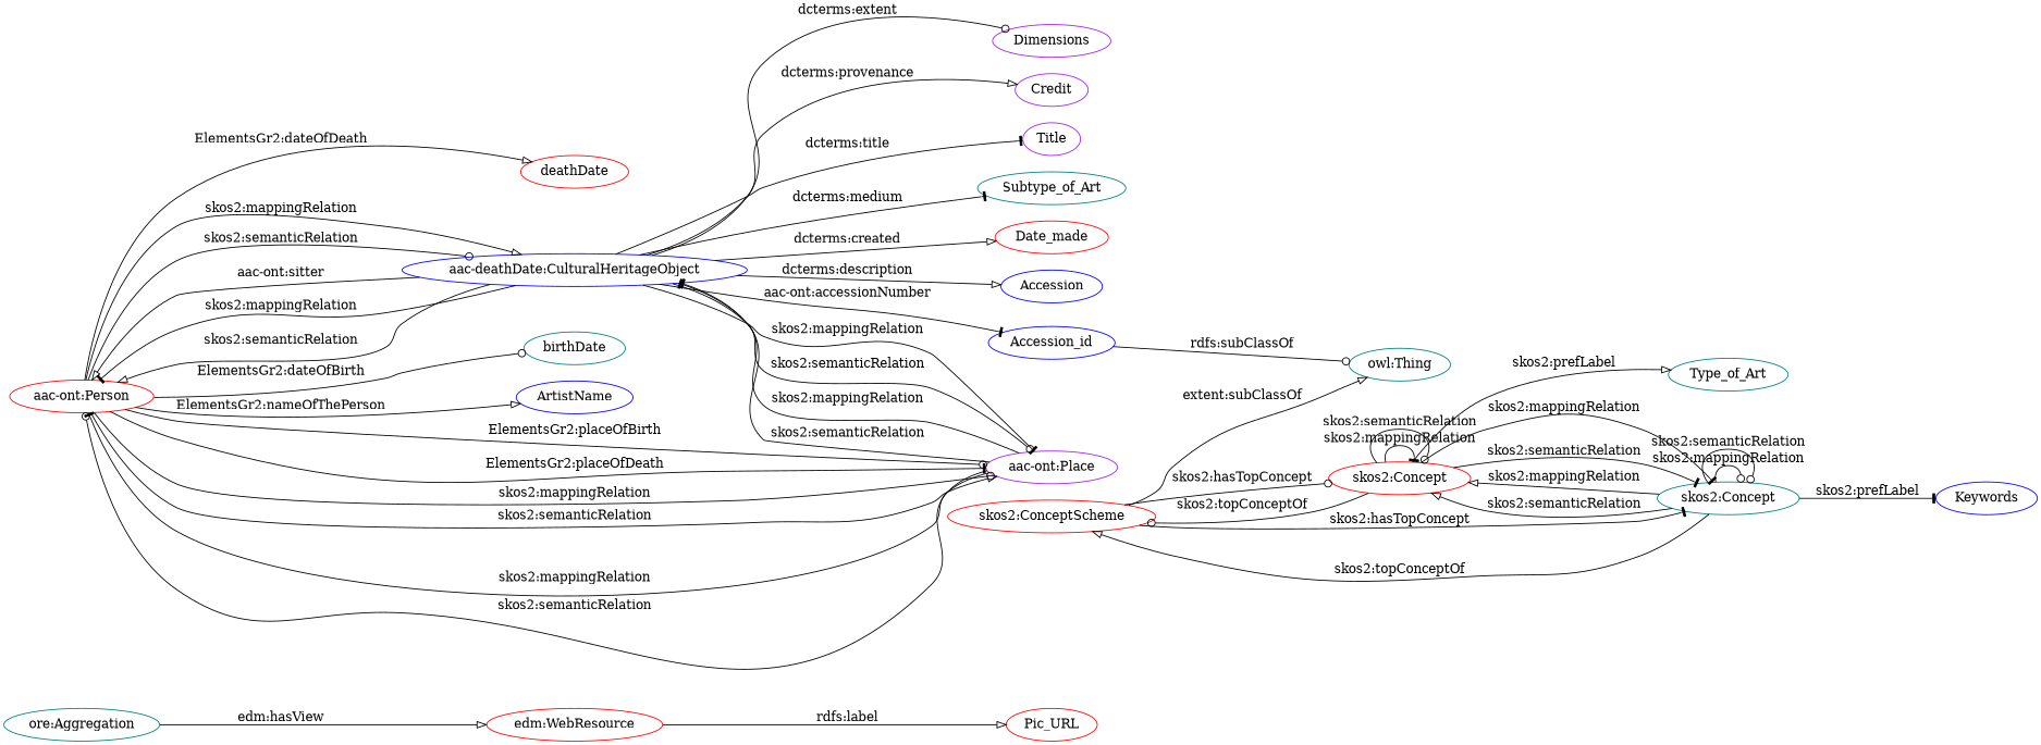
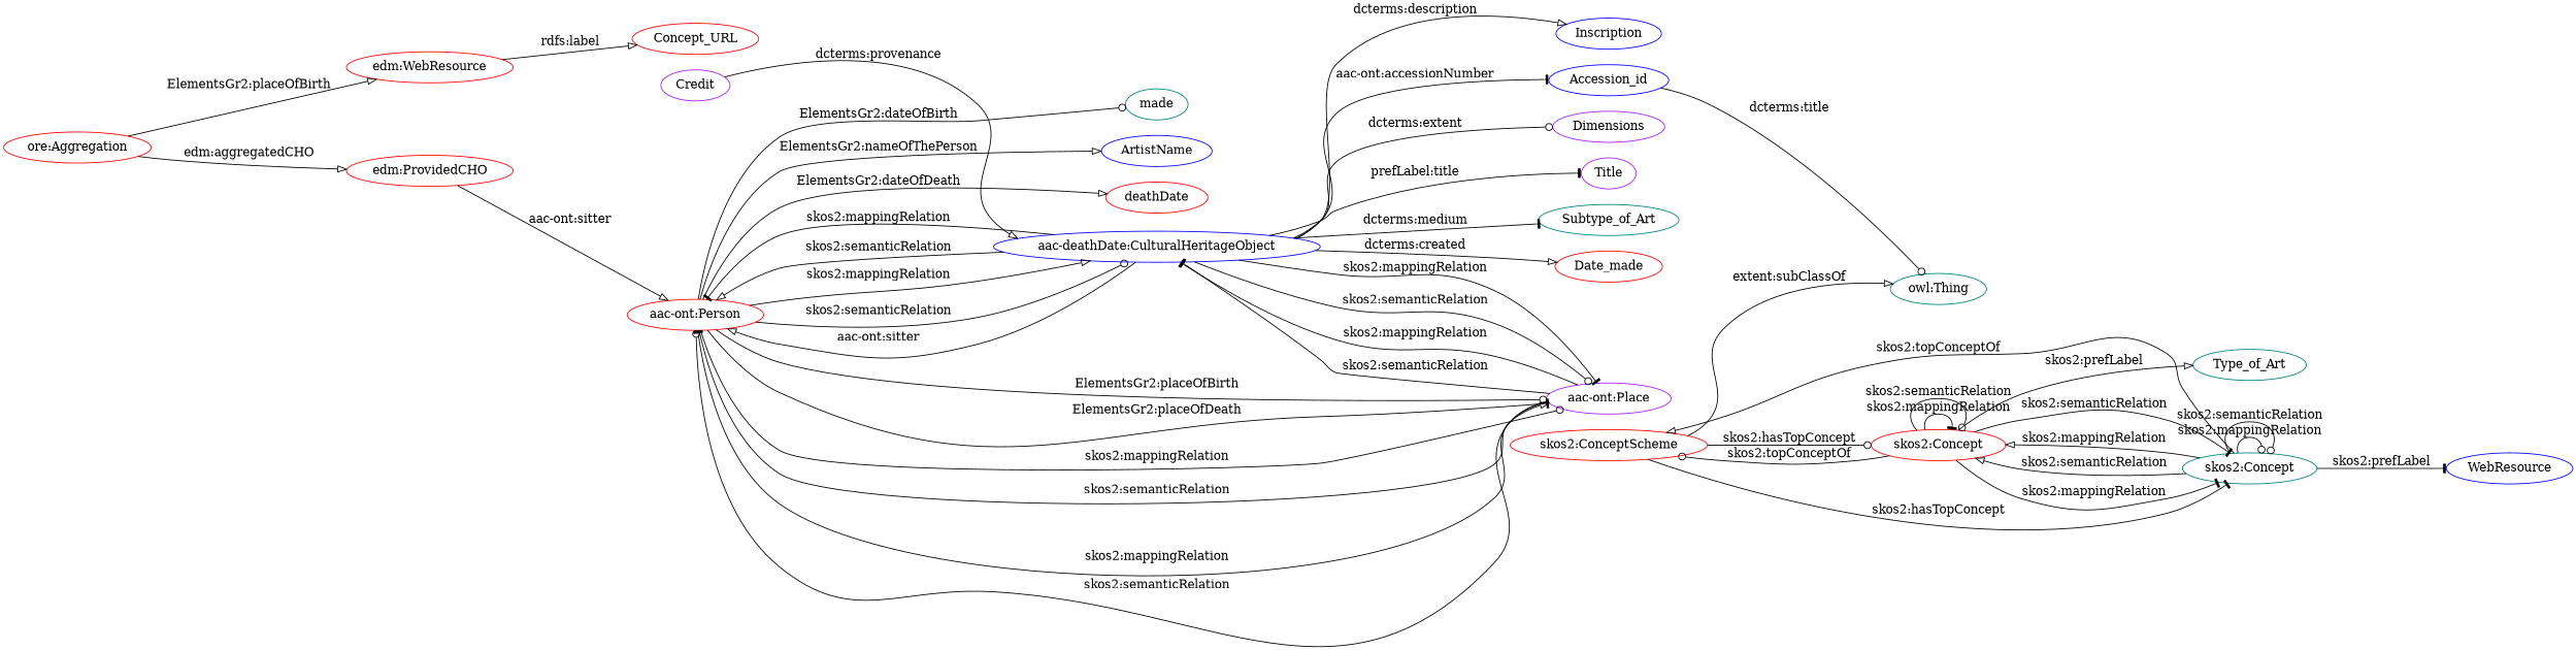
  digraph {
    rankdir=LR
    node [color=red type=attribute_name]
    edge [arrowhead=onormal type=direct_property_uri]
-   n1 [label=Pic_URL]
+   n1 [label=Concept_URL]
    n2 [label="edm:WebResource" type=class_uri]
    n3 [label=deathDate]
    n4 [label="aac-ont:Person" type=class_uri]
    n5 [color=blue label="aac-deathDate:CulturalHeritageObject" type=class_uri]
-   n6 [color=teal label=birthDate]
+   n6 [color=teal label=made]
    n7 [color=blue label=ArtistName]
    n8 [color=purple label="aac-ont:Place" type=class_uri]
    n9 [color=purple label=Dimensions]
    n10 [color=purple label=Credit]
    n11 [color=purple label=Title]
    n12 [color=teal label=Subtype_of_Art]
    n13 [label=Date_made]
-   n14 [color=blue label=Accession]
+   n14 [color=blue label=Inscription]
    n15 [color=blue label=Accession_id]
    n16 [color=teal label="owl:Thing" type=special]
    n17 [color=teal label=Type_of_Art]
    n18 [label="skos2:Concept" type=class_uri]
    n19 [color=teal label="skos2:Concept" type=class_uri]
    n20 [label="skos2:ConceptScheme" type=class_uri]
-   n21 [color=blue label=Keywords]
-   n22 [color=teal label="ore:Aggregation" type=class_uri]
+   n21 [color=blue label=WebResource]
+   n22 [label="ore:Aggregation" type=class_uri]
+   n23 [label="edm:ProvidedCHO" type=class_uri]
    n2 -> n1 [label="rdfs:label" type=st_property_uri]
    n4 -> n3 [label="ElementsGr2:dateOfDeath" type=st_property_uri]
    n4 -> n5 [label="skos2:mappingRelation" type=inherited]
    n4 -> n5 [arrowhead=odot label="skos2:semanticRelation" type=inherited]
    n4 -> n6 [arrowhead=odot label="ElementsGr2:dateOfBirth" type=st_property_uri]
    n4 -> n7 [label="ElementsGr2:nameOfThePerson" type=st_property_uri]
    n4 -> n8 [arrowhead=odot label="ElementsGr2:placeOfBirth"]
    n4 -> n8 [arrowhead=tee label="ElementsGr2:placeOfDeath"]
    n4 -> n8 [arrowhead=odot label="skos2:mappingRelation" type=inherited]
    n4 -> n8 [label="skos2:semanticRelation" type=inherited]
    n5 -> n4 [label="aac-ont:sitter"]
    n5 -> n4 [arrowhead=tee label="skos2:mappingRelation" type=inherited]
    n5 -> n4 [label="skos2:semanticRelation" type=inherited]
    n5 -> n8 [arrowhead=tee label="skos2:mappingRelation" type=inherited]
    n5 -> n8 [arrowhead=odot label="skos2:semanticRelation" type=inherited]
    n5 -> n9 [arrowhead=odot label="dcterms:extent" type=st_property_uri]
-   n5 -> n10 [label="dcterms:provenance" type=st_property_uri]
-   n5 -> n11 [arrowhead=tee label="dcterms:title" type=st_property_uri]
+   n10 -> n5 [label="dcterms:provenance" type=st_property_uri]
+   n5 -> n11 [arrowhead=tee label="prefLabel:title" type=st_property_uri]
    n5 -> n12 [arrowhead=tee label="dcterms:medium" type=st_property_uri]
    n5 -> n13 [label="dcterms:created" type=st_property_uri]
    n5 -> n14 [label="dcterms:description" type=st_property_uri]
    n5 -> n15 [arrowhead=tee label="aac-ont:accessionNumber" type=st_property_uri]
    n8 -> n4 [arrowhead=tee label="skos2:mappingRelation" type=inherited]
    n8 -> n4 [arrowhead=odot label="skos2:semanticRelation" type=inherited]
    n8 -> n5 [arrowhead=tee label="skos2:mappingRelation" type=inherited]
    n8 -> n5 [arrowhead=tee label="skos2:semanticRelation" type=inherited]
-   n15 -> n16 [arrowhead=odot label="rdfs:subClassOf" type=inherited]
+   n15 -> n16 [arrowhead=odot label="dcterms:title" type=inherited]
    n18 -> n17 [label="skos2:prefLabel" type=st_property_uri]
    n18 -> n18 [arrowhead=tee label="skos2:mappingRelation"]
    n18 -> n18 [arrowhead=odot label="skos2:semanticRelation"]
    n18 -> n19 [arrowhead=tee label="skos2:mappingRelation"]
    n18 -> n19 [arrowhead=tee label="skos2:semanticRelation"]
    n18 -> n20 [arrowhead=odot label="skos2:topConceptOf"]
    n19 -> n18 [label="skos2:mappingRelation"]
    n19 -> n18 [label="skos2:semanticRelation"]
    n19 -> n19 [arrowhead=odot label="skos2:mappingRelation"]
    n19 -> n19 [arrowhead=odot label="skos2:semanticRelation"]
    n19 -> n20 [label="skos2:topConceptOf"]
    n19 -> n21 [arrowhead=tee label="skos2:prefLabel" type=st_property_uri]
    n20 -> n16 [label="extent:subClassOf" type=inherited]
    n20 -> n18 [arrowhead=odot label="skos2:hasTopConcept"]
    n20 -> n19 [arrowhead=tee label="skos2:hasTopConcept"]
-   n22 -> n2 [label="edm:hasView"]
+   n22 -> n2 [label="ElementsGr2:placeOfBirth"]
+   n22 -> n23 [label="edm:aggregatedCHO"]
+   n23 -> n4 [label="aac-ont:sitter"]
  }
